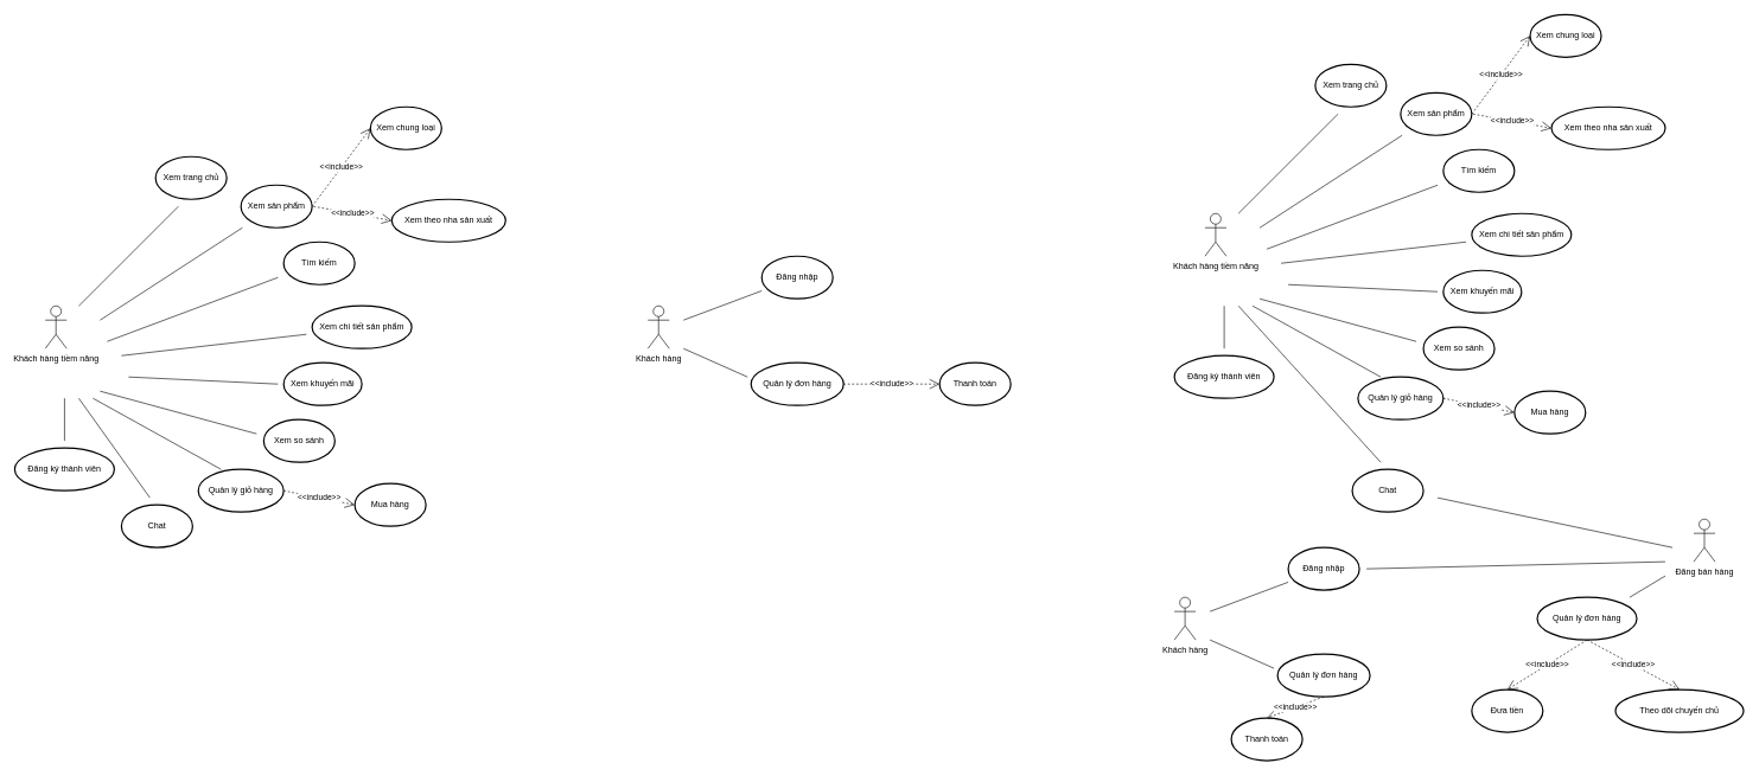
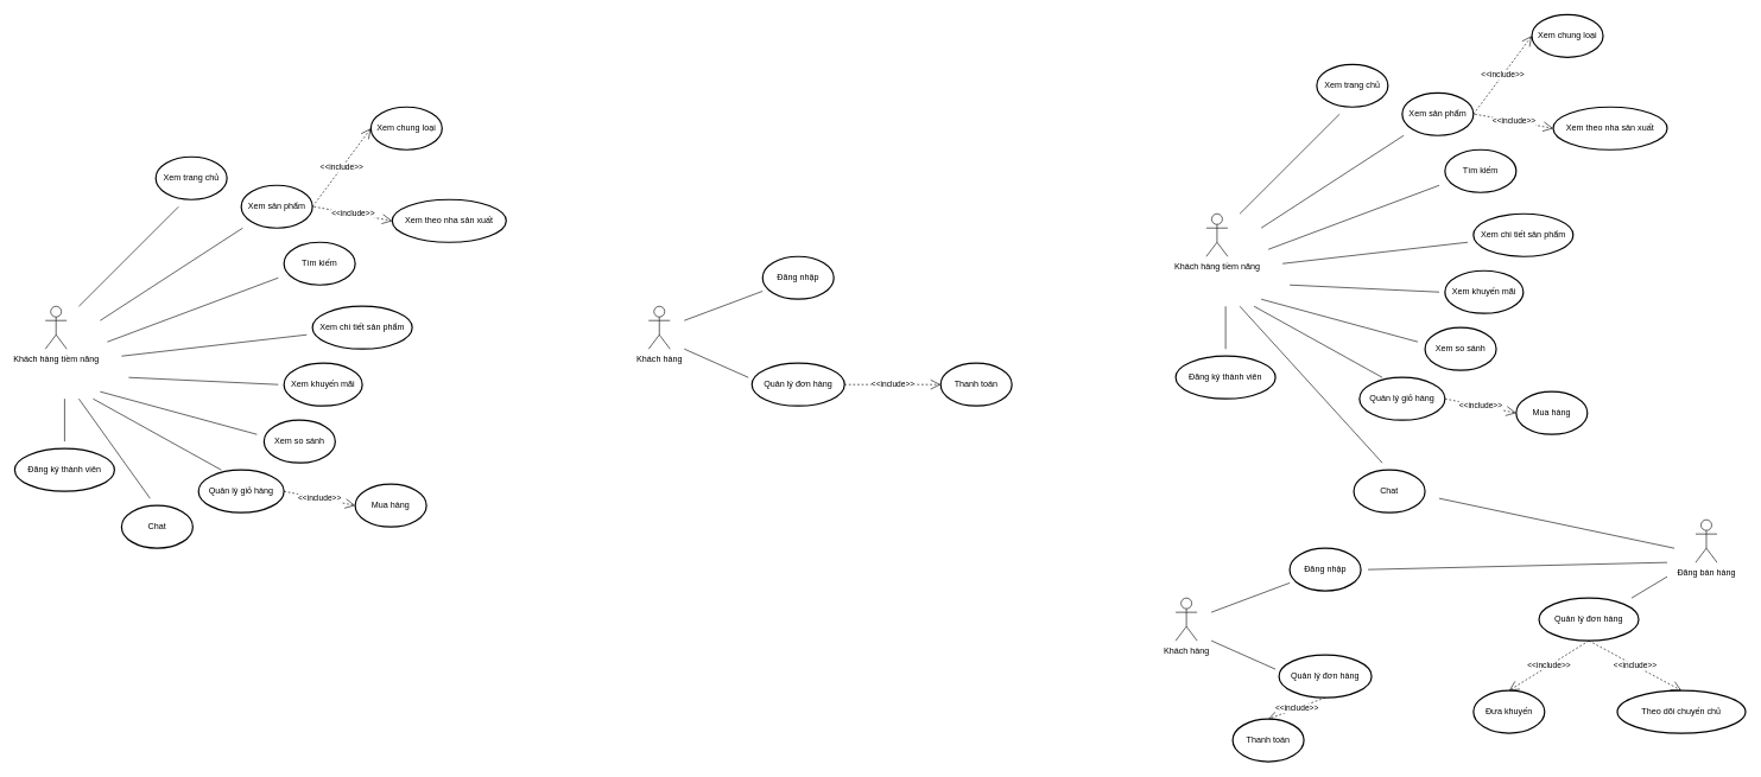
  <mxCell id="0" />
  <mxCell id="1" parent="0" />
  <mxCell id="2" value="Khách hàng tiềm năng" style="shape=umlActor;verticalLabelPosition=bottom;verticalAlign=top;html=1;outlineConnect=0;" vertex="1" parent="1"><mxGeometry x="63" y="430" width="30" height="60" as="geometry" /></mxCell>
  <mxCell id="3" value="Xem trang chủ" style="strokeWidth=2;html=1;shape=mxgraph.flowchart.start_1;whiteSpace=wrap;" vertex="1" parent="1"><mxGeometry x="218" y="220" width="100" height="60" as="geometry" /></mxCell>
  <mxCell id="4" value="Xem sản phẩm" style="strokeWidth=2;html=1;shape=mxgraph.flowchart.start_1;whiteSpace=wrap;" vertex="1" parent="1"><mxGeometry x="338" y="260" width="100" height="60" as="geometry" /></mxCell>
  <mxCell id="5" value="Tìm kiếm" style="strokeWidth=2;html=1;shape=mxgraph.flowchart.start_1;whiteSpace=wrap;" vertex="1" parent="1"><mxGeometry x="398" y="340" width="100" height="60" as="geometry" /></mxCell>
  <mxCell id="6" value="Xem chi tiết sản phẩm" style="strokeWidth=2;html=1;shape=mxgraph.flowchart.start_1;whiteSpace=wrap;" vertex="1" parent="1"><mxGeometry x="438" y="430" width="140" height="60" as="geometry" /></mxCell>
  <mxCell id="7" value="Xem khuyến mãi" style="strokeWidth=2;html=1;shape=mxgraph.flowchart.start_1;whiteSpace=wrap;" vertex="1" parent="1"><mxGeometry x="398" y="510" width="110" height="60" as="geometry" /></mxCell>
  <mxCell id="8" value="Quản lý giỏ hàng" style="strokeWidth=2;html=1;shape=mxgraph.flowchart.start_1;whiteSpace=wrap;" vertex="1" parent="1"><mxGeometry x="278" y="660" width="120" height="60" as="geometry" /></mxCell>
  <mxCell id="9" value="Xem so sánh" style="strokeWidth=2;html=1;shape=mxgraph.flowchart.start_1;whiteSpace=wrap;" vertex="1" parent="1"><mxGeometry x="370" y="590" width="100" height="60" as="geometry" /></mxCell>
  <mxCell id="10" value="Chat" style="strokeWidth=2;html=1;shape=mxgraph.flowchart.start_1;whiteSpace=wrap;" vertex="1" parent="1"><mxGeometry x="170" y="710" width="100" height="60" as="geometry" /></mxCell>
  <mxCell id="11" value="Đăng ký thành viên" style="strokeWidth=2;html=1;shape=mxgraph.flowchart.start_1;whiteSpace=wrap;" vertex="1" parent="1"><mxGeometry x="20" y="630" width="140" height="60" as="geometry" /></mxCell>
  <mxCell id="12" value="" style="endArrow=none;html=1;rounded=0;" edge="1" parent="1"><mxGeometry width="50" height="50" relative="1" as="geometry"><mxPoint x="110" y="430" as="sourcePoint" /><mxPoint x="250" y="290" as="targetPoint" /></mxGeometry></mxCell>
  <mxCell id="13" value="" style="endArrow=none;html=1;rounded=0;" edge="1" parent="1"><mxGeometry width="50" height="50" relative="1" as="geometry"><mxPoint x="140" y="450" as="sourcePoint" /><mxPoint x="340" y="320" as="targetPoint" /></mxGeometry></mxCell>
  <mxCell id="14" value="" style="endArrow=none;html=1;rounded=0;" edge="1" parent="1"><mxGeometry width="50" height="50" relative="1" as="geometry"><mxPoint x="150" y="480" as="sourcePoint" /><mxPoint x="390" y="390" as="targetPoint" /></mxGeometry></mxCell>
  <mxCell id="15" value="" style="endArrow=none;html=1;rounded=0;" edge="1" parent="1"><mxGeometry width="50" height="50" relative="1" as="geometry"><mxPoint x="170" y="500" as="sourcePoint" /><mxPoint x="430" y="470" as="targetPoint" /></mxGeometry></mxCell>
  <mxCell id="16" value="" style="endArrow=none;html=1;rounded=0;" edge="1" parent="1"><mxGeometry width="50" height="50" relative="1" as="geometry"><mxPoint x="180" y="530" as="sourcePoint" /><mxPoint x="390" y="540" as="targetPoint" /></mxGeometry></mxCell>
  <mxCell id="17" value="" style="endArrow=none;html=1;rounded=0;" edge="1" parent="1"><mxGeometry width="50" height="50" relative="1" as="geometry"><mxPoint x="140" y="550" as="sourcePoint" /><mxPoint x="360" y="610" as="targetPoint" /></mxGeometry></mxCell>
  <mxCell id="18" value="" style="endArrow=none;html=1;rounded=0;" edge="1" parent="1"><mxGeometry width="50" height="50" relative="1" as="geometry"><mxPoint x="130" y="560" as="sourcePoint" /><mxPoint x="310" y="660" as="targetPoint" /></mxGeometry></mxCell>
  <mxCell id="19" value="" style="endArrow=none;html=1;rounded=0;" edge="1" parent="1"><mxGeometry width="50" height="50" relative="1" as="geometry"><mxPoint x="110" y="560" as="sourcePoint" /><mxPoint x="210" y="700" as="targetPoint" /></mxGeometry></mxCell>
  <mxCell id="20" value="" style="endArrow=none;html=1;rounded=0;" edge="1" parent="1"><mxGeometry width="50" height="50" relative="1" as="geometry"><mxPoint x="90" y="560" as="sourcePoint" /><mxPoint x="90" y="620" as="targetPoint" /></mxGeometry></mxCell>
  <mxCell id="21" value="Xem chung loại" style="strokeWidth=2;html=1;shape=mxgraph.flowchart.start_1;whiteSpace=wrap;" vertex="1" parent="1"><mxGeometry x="520" y="150" width="100" height="60" as="geometry" /></mxCell>
  <mxCell id="22" value="Xem theo nha sản xuất" style="strokeWidth=2;html=1;shape=mxgraph.flowchart.start_1;whiteSpace=wrap;" vertex="1" parent="1"><mxGeometry x="550" y="280" width="160" height="60" as="geometry" /></mxCell>
  <mxCell id="23" value="Mua hàng" style="strokeWidth=2;html=1;shape=mxgraph.flowchart.start_1;whiteSpace=wrap;" vertex="1" parent="1"><mxGeometry x="498" y="680" width="100" height="60" as="geometry" /></mxCell>
  <mxCell id="24" value="&amp;lt;&amp;lt;include&amp;gt;&amp;gt;" style="endArrow=open;endSize=12;dashed=1;html=1;rounded=0;exitX=1;exitY=0.5;exitDx=0;exitDy=0;exitPerimeter=0;entryX=0;entryY=0.5;entryDx=0;entryDy=0;entryPerimeter=0;" edge="1" parent="1" source="4" target="21"><mxGeometry width="160" relative="1" as="geometry"><mxPoint x="335" y="160" as="sourcePoint" /><mxPoint x="495" y="160" as="targetPoint" /></mxGeometry></mxCell>
  <mxCell id="25" value="&amp;lt;&amp;lt;include&amp;gt;&amp;gt;" style="endArrow=open;endSize=12;dashed=1;html=1;rounded=0;entryX=0;entryY=0.5;entryDx=0;entryDy=0;entryPerimeter=0;" edge="1" parent="1" target="22"><mxGeometry width="160" relative="1" as="geometry"><mxPoint x="440" y="290" as="sourcePoint" /><mxPoint x="592" y="290" as="targetPoint" /></mxGeometry></mxCell>
  <mxCell id="26" value="&amp;lt;&amp;lt;include&amp;gt;&amp;gt;" style="endArrow=open;endSize=12;dashed=1;html=1;rounded=0;exitX=1;exitY=0.5;exitDx=0;exitDy=0;exitPerimeter=0;entryX=0;entryY=0.5;entryDx=0;entryDy=0;entryPerimeter=0;" edge="1" parent="1" source="8" target="23"><mxGeometry width="160" relative="1" as="geometry"><mxPoint x="470" y="940" as="sourcePoint" /><mxPoint x="552" y="830" as="targetPoint" /></mxGeometry></mxCell>
  <mxCell id="27" value="Khách hàng" style="shape=umlActor;verticalLabelPosition=bottom;verticalAlign=top;html=1;" vertex="1" parent="1"><mxGeometry x="910" y="430" width="30" height="60" as="geometry" /></mxCell>
  <mxCell id="28" value="Đăng nhập" style="strokeWidth=2;html=1;shape=mxgraph.flowchart.start_1;whiteSpace=wrap;" vertex="1" parent="1"><mxGeometry x="1070" y="360" width="100" height="60" as="geometry" /></mxCell>
  <mxCell id="29" value="Quản lý đơn hàng" style="strokeWidth=2;html=1;shape=mxgraph.flowchart.start_1;whiteSpace=wrap;" vertex="1" parent="1"><mxGeometry x="1055" y="510" width="130" height="60" as="geometry" /></mxCell>
  <mxCell id="30" value="Thanh toán" style="strokeWidth=2;html=1;shape=mxgraph.flowchart.start_1;whiteSpace=wrap;" vertex="1" parent="1"><mxGeometry x="1320" y="510" width="100" height="60" as="geometry" /></mxCell>
  <mxCell id="31" value="" style="endArrow=none;html=1;rounded=0;" edge="1" parent="1" target="28"><mxGeometry width="50" height="50" relative="1" as="geometry"><mxPoint x="960" y="450" as="sourcePoint" /><mxPoint x="1080" y="350" as="targetPoint" /></mxGeometry></mxCell>
  <mxCell id="32" value="" style="endArrow=none;html=1;rounded=0;" edge="1" parent="1"><mxGeometry width="50" height="50" relative="1" as="geometry"><mxPoint x="960" y="490" as="sourcePoint" /><mxPoint x="1050" y="530" as="targetPoint" /></mxGeometry></mxCell>
  <mxCell id="33" value="&amp;lt;&amp;lt;include&amp;gt;&amp;gt;" style="endArrow=open;endSize=12;dashed=1;html=1;rounded=0;exitX=1;exitY=0.5;exitDx=0;exitDy=0;exitPerimeter=0;entryX=0;entryY=0.5;entryDx=0;entryDy=0;entryPerimeter=0;" edge="1" parent="1" source="29" target="30"><mxGeometry width="160" relative="1" as="geometry"><mxPoint x="1220" y="660" as="sourcePoint" /><mxPoint x="1320" y="680" as="targetPoint" /></mxGeometry></mxCell>
  <mxCell id="34" value="Khách hàng tiềm năng" style="shape=umlActor;verticalLabelPosition=bottom;verticalAlign=top;html=1;outlineConnect=0;" vertex="1" parent="1"><mxGeometry x="1693" y="300" width="30" height="60" as="geometry" /></mxCell>
  <mxCell id="35" value="Xem trang chủ" style="strokeWidth=2;html=1;shape=mxgraph.flowchart.start_1;whiteSpace=wrap;" vertex="1" parent="1"><mxGeometry x="1848" y="90" width="100" height="60" as="geometry" /></mxCell>
  <mxCell id="36" value="Xem sản phẩm" style="strokeWidth=2;html=1;shape=mxgraph.flowchart.start_1;whiteSpace=wrap;" vertex="1" parent="1"><mxGeometry x="1968" y="130" width="100" height="60" as="geometry" /></mxCell>
  <mxCell id="37" value="Tìm kiếm" style="strokeWidth=2;html=1;shape=mxgraph.flowchart.start_1;whiteSpace=wrap;" vertex="1" parent="1"><mxGeometry x="2028" y="210" width="100" height="60" as="geometry" /></mxCell>
  <mxCell id="38" value="Xem chi tiết sản phẩm" style="strokeWidth=2;html=1;shape=mxgraph.flowchart.start_1;whiteSpace=wrap;" vertex="1" parent="1"><mxGeometry x="2068" y="300" width="140" height="60" as="geometry" /></mxCell>
  <mxCell id="39" value="Xem khuyến mãi" style="strokeWidth=2;html=1;shape=mxgraph.flowchart.start_1;whiteSpace=wrap;" vertex="1" parent="1"><mxGeometry x="2028" y="380" width="110" height="60" as="geometry" /></mxCell>
  <mxCell id="40" value="Quản lý giỏ hàng" style="strokeWidth=2;html=1;shape=mxgraph.flowchart.start_1;whiteSpace=wrap;" vertex="1" parent="1"><mxGeometry x="1908" y="530" width="120" height="60" as="geometry" /></mxCell>
  <mxCell id="41" value="Xem so sánh" style="strokeWidth=2;html=1;shape=mxgraph.flowchart.start_1;whiteSpace=wrap;" vertex="1" parent="1"><mxGeometry x="2000" y="460" width="100" height="60" as="geometry" /></mxCell>
  <mxCell id="42" value="Chat" style="strokeWidth=2;html=1;shape=mxgraph.flowchart.start_1;whiteSpace=wrap;" vertex="1" parent="1"><mxGeometry x="1900" y="660" width="100" height="60" as="geometry" /></mxCell>
  <mxCell id="43" value="Đăng ký thành viên" style="strokeWidth=2;html=1;shape=mxgraph.flowchart.start_1;whiteSpace=wrap;" vertex="1" parent="1"><mxGeometry x="1650" y="500" width="140" height="60" as="geometry" /></mxCell>
  <mxCell id="44" value="" style="endArrow=none;html=1;rounded=0;" edge="1" parent="1"><mxGeometry width="50" height="50" relative="1" as="geometry"><mxPoint x="1740" y="300" as="sourcePoint" /><mxPoint x="1880" y="160" as="targetPoint" /></mxGeometry></mxCell>
  <mxCell id="45" value="" style="endArrow=none;html=1;rounded=0;" edge="1" parent="1"><mxGeometry width="50" height="50" relative="1" as="geometry"><mxPoint x="1770" y="320" as="sourcePoint" /><mxPoint x="1970" y="190" as="targetPoint" /></mxGeometry></mxCell>
  <mxCell id="46" value="" style="endArrow=none;html=1;rounded=0;" edge="1" parent="1"><mxGeometry width="50" height="50" relative="1" as="geometry"><mxPoint x="1780" y="350" as="sourcePoint" /><mxPoint x="2020" y="260" as="targetPoint" /></mxGeometry></mxCell>
  <mxCell id="47" value="" style="endArrow=none;html=1;rounded=0;" edge="1" parent="1"><mxGeometry width="50" height="50" relative="1" as="geometry"><mxPoint x="1800" y="370" as="sourcePoint" /><mxPoint x="2060" y="340" as="targetPoint" /></mxGeometry></mxCell>
  <mxCell id="48" value="" style="endArrow=none;html=1;rounded=0;" edge="1" parent="1"><mxGeometry width="50" height="50" relative="1" as="geometry"><mxPoint x="1810" y="400" as="sourcePoint" /><mxPoint x="2020" y="410" as="targetPoint" /></mxGeometry></mxCell>
  <mxCell id="49" value="" style="endArrow=none;html=1;rounded=0;" edge="1" parent="1"><mxGeometry width="50" height="50" relative="1" as="geometry"><mxPoint x="1770" y="420" as="sourcePoint" /><mxPoint x="1990" y="480" as="targetPoint" /></mxGeometry></mxCell>
  <mxCell id="50" value="" style="endArrow=none;html=1;rounded=0;" edge="1" parent="1"><mxGeometry width="50" height="50" relative="1" as="geometry"><mxPoint x="1760" y="430" as="sourcePoint" /><mxPoint x="1940" y="530" as="targetPoint" /></mxGeometry></mxCell>
  <mxCell id="51" value="" style="endArrow=none;html=1;rounded=0;" edge="1" parent="1"><mxGeometry width="50" height="50" relative="1" as="geometry"><mxPoint x="1740" y="430" as="sourcePoint" /><mxPoint x="1940" y="650" as="targetPoint" /></mxGeometry></mxCell>
  <mxCell id="52" value="" style="endArrow=none;html=1;rounded=0;" edge="1" parent="1"><mxGeometry width="50" height="50" relative="1" as="geometry"><mxPoint x="1720" y="430" as="sourcePoint" /><mxPoint x="1720" y="490" as="targetPoint" /></mxGeometry></mxCell>
  <mxCell id="53" value="Xem chung loại" style="strokeWidth=2;html=1;shape=mxgraph.flowchart.start_1;whiteSpace=wrap;" vertex="1" parent="1"><mxGeometry x="2150" y="20" width="100" height="60" as="geometry" /></mxCell>
  <mxCell id="54" value="Xem theo nha sản xuất" style="strokeWidth=2;html=1;shape=mxgraph.flowchart.start_1;whiteSpace=wrap;" vertex="1" parent="1"><mxGeometry x="2180" y="150" width="160" height="60" as="geometry" /></mxCell>
  <mxCell id="55" value="Mua hàng" style="strokeWidth=2;html=1;shape=mxgraph.flowchart.start_1;whiteSpace=wrap;" vertex="1" parent="1"><mxGeometry x="2128" y="550" width="100" height="60" as="geometry" /></mxCell>
  <mxCell id="56" value="&amp;lt;&amp;lt;include&amp;gt;&amp;gt;" style="endArrow=open;endSize=12;dashed=1;html=1;rounded=0;exitX=1;exitY=0.5;exitDx=0;exitDy=0;exitPerimeter=0;entryX=0;entryY=0.5;entryDx=0;entryDy=0;entryPerimeter=0;" edge="1" parent="1" source="36" target="53"><mxGeometry width="160" relative="1" as="geometry"><mxPoint x="1965" y="30" as="sourcePoint" /><mxPoint x="2125" y="30" as="targetPoint" /></mxGeometry></mxCell>
  <mxCell id="57" value="&amp;lt;&amp;lt;include&amp;gt;&amp;gt;" style="endArrow=open;endSize=12;dashed=1;html=1;rounded=0;entryX=0;entryY=0.5;entryDx=0;entryDy=0;entryPerimeter=0;" edge="1" parent="1" target="54"><mxGeometry width="160" relative="1" as="geometry"><mxPoint x="2070" y="160" as="sourcePoint" /><mxPoint x="2222" y="160" as="targetPoint" /></mxGeometry></mxCell>
  <mxCell id="58" value="&amp;lt;&amp;lt;include&amp;gt;&amp;gt;" style="endArrow=open;endSize=12;dashed=1;html=1;rounded=0;exitX=1;exitY=0.5;exitDx=0;exitDy=0;exitPerimeter=0;entryX=0;entryY=0.5;entryDx=0;entryDy=0;entryPerimeter=0;" edge="1" parent="1" source="40" target="55"><mxGeometry width="160" relative="1" as="geometry"><mxPoint x="2100" y="810" as="sourcePoint" /><mxPoint x="2182" y="700" as="targetPoint" /></mxGeometry></mxCell>
  <mxCell id="59" value="Khách hàng" style="shape=umlActor;verticalLabelPosition=bottom;verticalAlign=top;html=1;" vertex="1" parent="1"><mxGeometry x="1650" y="840" width="30" height="60" as="geometry" /></mxCell>
  <mxCell id="60" value="Đăng nhập" style="strokeWidth=2;html=1;shape=mxgraph.flowchart.start_1;whiteSpace=wrap;" vertex="1" parent="1"><mxGeometry x="1810" y="770" width="100" height="60" as="geometry" /></mxCell>
  <mxCell id="61" value="Quản lý đơn hàng" style="strokeWidth=2;html=1;shape=mxgraph.flowchart.start_1;whiteSpace=wrap;" vertex="1" parent="1"><mxGeometry x="1795" y="920" width="130" height="60" as="geometry" /></mxCell>
  <mxCell id="62" value="Thanh toán" style="strokeWidth=2;html=1;shape=mxgraph.flowchart.start_1;whiteSpace=wrap;" vertex="1" parent="1"><mxGeometry x="1730" y="1010" width="100" height="60" as="geometry" /></mxCell>
  <mxCell id="63" value="" style="endArrow=none;html=1;rounded=0;" edge="1" parent="1" target="60"><mxGeometry width="50" height="50" relative="1" as="geometry"><mxPoint x="1700" y="860" as="sourcePoint" /><mxPoint x="1820" y="760" as="targetPoint" /></mxGeometry></mxCell>
  <mxCell id="64" value="" style="endArrow=none;html=1;rounded=0;" edge="1" parent="1"><mxGeometry width="50" height="50" relative="1" as="geometry"><mxPoint x="1700" y="900" as="sourcePoint" /><mxPoint x="1790" y="940" as="targetPoint" /></mxGeometry></mxCell>
  <mxCell id="65" value="&amp;lt;&amp;lt;include&amp;gt;&amp;gt;" style="endArrow=open;endSize=12;dashed=1;html=1;rounded=0;exitX=0.5;exitY=1;exitDx=0;exitDy=0;exitPerimeter=0;entryX=0.5;entryY=0;entryDx=0;entryDy=0;entryPerimeter=0;" edge="1" parent="1" source="61" target="62"><mxGeometry width="160" relative="1" as="geometry"><mxPoint x="1960" y="1070" as="sourcePoint" /><mxPoint x="2060" y="1090" as="targetPoint" /></mxGeometry></mxCell>
  <mxCell id="66" value="Đăng bán hàng" style="shape=umlActor;verticalLabelPosition=bottom;verticalAlign=top;html=1;" vertex="1" parent="1"><mxGeometry x="2380" y="730" width="30" height="60" as="geometry" /></mxCell>
  <mxCell id="67" value="Quản lý đơn hàng" style="strokeWidth=2;html=1;shape=mxgraph.flowchart.start_1;whiteSpace=wrap;" vertex="1" parent="1"><mxGeometry x="2160" y="840" width="140" height="60" as="geometry" /></mxCell>
  <mxCell id="68" value="" style="endArrow=none;html=1;rounded=0;" edge="1" parent="1"><mxGeometry width="50" height="50" relative="1" as="geometry"><mxPoint x="2020" y="700" as="sourcePoint" /><mxPoint x="2350" y="770" as="targetPoint" /></mxGeometry></mxCell>
  <mxCell id="69" value="" style="endArrow=none;html=1;rounded=0;" edge="1" parent="1"><mxGeometry width="50" height="50" relative="1" as="geometry"><mxPoint x="2290" y="840" as="sourcePoint" /><mxPoint x="2340" y="810" as="targetPoint" /></mxGeometry></mxCell>
  <mxCell id="70" value="" style="endArrow=none;html=1;rounded=0;" edge="1" parent="1"><mxGeometry width="50" height="50" relative="1" as="geometry"><mxPoint x="1920" y="800" as="sourcePoint" /><mxPoint x="2340" y="790" as="targetPoint" /></mxGeometry></mxCell>
- <mxCell id="71" value="Đưa tiền" style="strokeWidth=2;html=1;shape=mxgraph.flowchart.start_1;whiteSpace=wrap;" vertex="1" parent="1"><mxGeometry x="2068" y="970" width="100" height="60" as="geometry" /></mxCell>
+ <mxCell id="71" value="Đưa khuyến" style="strokeWidth=2;html=1;shape=mxgraph.flowchart.start_1;whiteSpace=wrap;" vertex="1" parent="1"><mxGeometry x="2068" y="970" width="100" height="60" as="geometry" /></mxCell>
  <mxCell id="72" value="Theo dõi chuyến chủ" style="strokeWidth=2;html=1;shape=mxgraph.flowchart.start_1;whiteSpace=wrap;" vertex="1" parent="1"><mxGeometry x="2270" y="970" width="180" height="60" as="geometry" /></mxCell>
  <mxCell id="73" value="&amp;lt;&amp;lt;include&amp;gt;&amp;gt;" style="endArrow=open;endSize=12;dashed=1;html=1;rounded=0;exitX=0.5;exitY=1;exitDx=0;exitDy=0;exitPerimeter=0;entryX=0.5;entryY=0;entryDx=0;entryDy=0;entryPerimeter=0;" edge="1" parent="1" source="67" target="71"><mxGeometry width="160" relative="1" as="geometry"><mxPoint x="2560" y="870" as="sourcePoint" /><mxPoint x="2490" y="960" as="targetPoint" /></mxGeometry></mxCell>
  <mxCell id="74" value="&amp;lt;&amp;lt;include&amp;gt;&amp;gt;" style="endArrow=open;endSize=12;dashed=1;html=1;rounded=0;exitX=0.5;exitY=1;exitDx=0;exitDy=0;exitPerimeter=0;entryX=0.5;entryY=0;entryDx=0;entryDy=0;entryPerimeter=0;" edge="1" parent="1" source="67" target="72"><mxGeometry width="160" relative="1" as="geometry"><mxPoint x="2590" y="850" as="sourcePoint" /><mxPoint x="2520" y="940" as="targetPoint" /></mxGeometry></mxCell>
